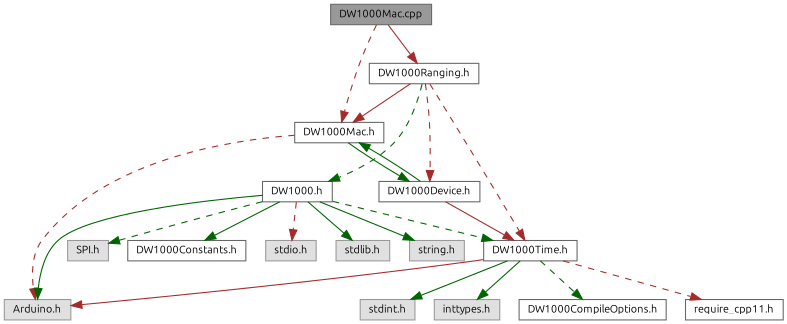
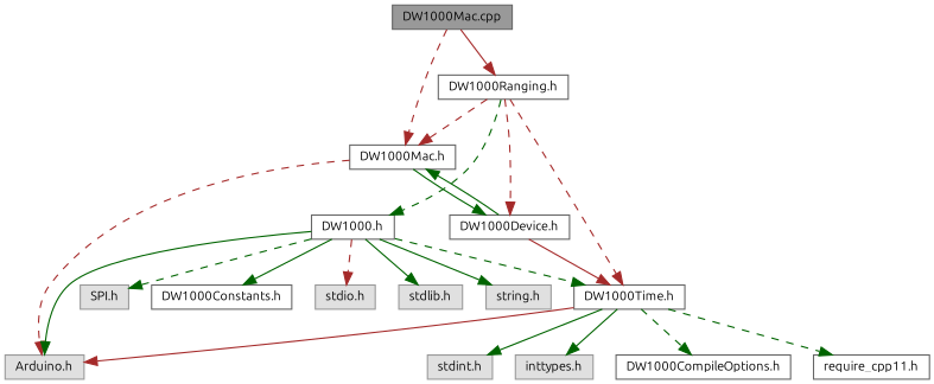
  digraph {
    fontname=Ubuntu
    node [color=grey40 fillcolor=white fontname=Ubuntu fontsize=10 shape=box style=filled]
    edge [color=darkgreen fontname=Ubuntu fontsize=10 labelfontname=Helvetica labelfontsize=10 style=solid]
    n1 [color=gray40 fillcolor=grey60 fontcolor=black height=0.2 label="DW1000Mac.cpp" width=0.4]
    n2 [height=0.2 label="DW1000Mac.h" width=0.4]
    n3 [height=0.2 label="DW1000Ranging.h" width=0.4]
    n4 [color=grey60 fillcolor="#E0E0E0" height=0.2 label="Arduino.h" width=0.4]
    n5 [height=0.2 label="DW1000Device.h" width=0.4]
    n6 [height=0.2 label="DW1000Time.h" width=0.4]
    n7 [height=0.2 label="DW1000.h" width=0.4]
    n8 [color=grey60 fillcolor="#E0E0E0" height=0.2 label="stdint.h" width=0.4]
    n9 [color=grey60 fillcolor="#E0E0E0" height=0.2 label="inttypes.h" width=0.4]
    n10 [height=0.2 label="DW1000CompileOptions.h" width=0.4]
    n11 [height=0.2 label="require_cpp11.h" width=0.4]
    n12 [color=grey60 fillcolor="#E0E0E0" height=0.2 label="stdio.h" width=0.4]
    n13 [color=grey60 fillcolor="#E0E0E0" height=0.2 label="stdlib.h" width=0.4]
    n14 [color=grey60 fillcolor="#E0E0E0" height=0.2 label="string.h" width=0.4]
    n15 [color=grey60 fillcolor="#E0E0E0" height=0.2 label="SPI.h" width=0.4]
    n16 [height=0.2 label="DW1000Constants.h" width=0.4]
    n1 -> n2 [color=brown style=dashed]
    n1 -> n3 [color=brown]
    n2 -> n4 [color=brown style=dashed]
    n2 -> n5
-   n3 -> n2 [color=brown]
+   n3 -> n2 [color=brown style=dashed]
    n3 -> n5 [color=brown style=dashed]
    n3 -> n6 [color=brown style=dashed]
    n3 -> n7 [style=dashed]
    n5 -> n2
    n5 -> n6 [color=brown]
    n6 -> n4 [color=brown]
    n6 -> n8
    n6 -> n9
    n6 -> n10 [style=dashed]
-   n6 -> n11 [color=brown style=dashed]
+   n6 -> n11 [style=dashed]
    n7 -> n4
    n7 -> n6 [style=dashed]
    n7 -> n12 [color=brown style=dashed]
    n7 -> n13
    n7 -> n14
    n7 -> n15 [style=dashed]
    n7 -> n16
  }
